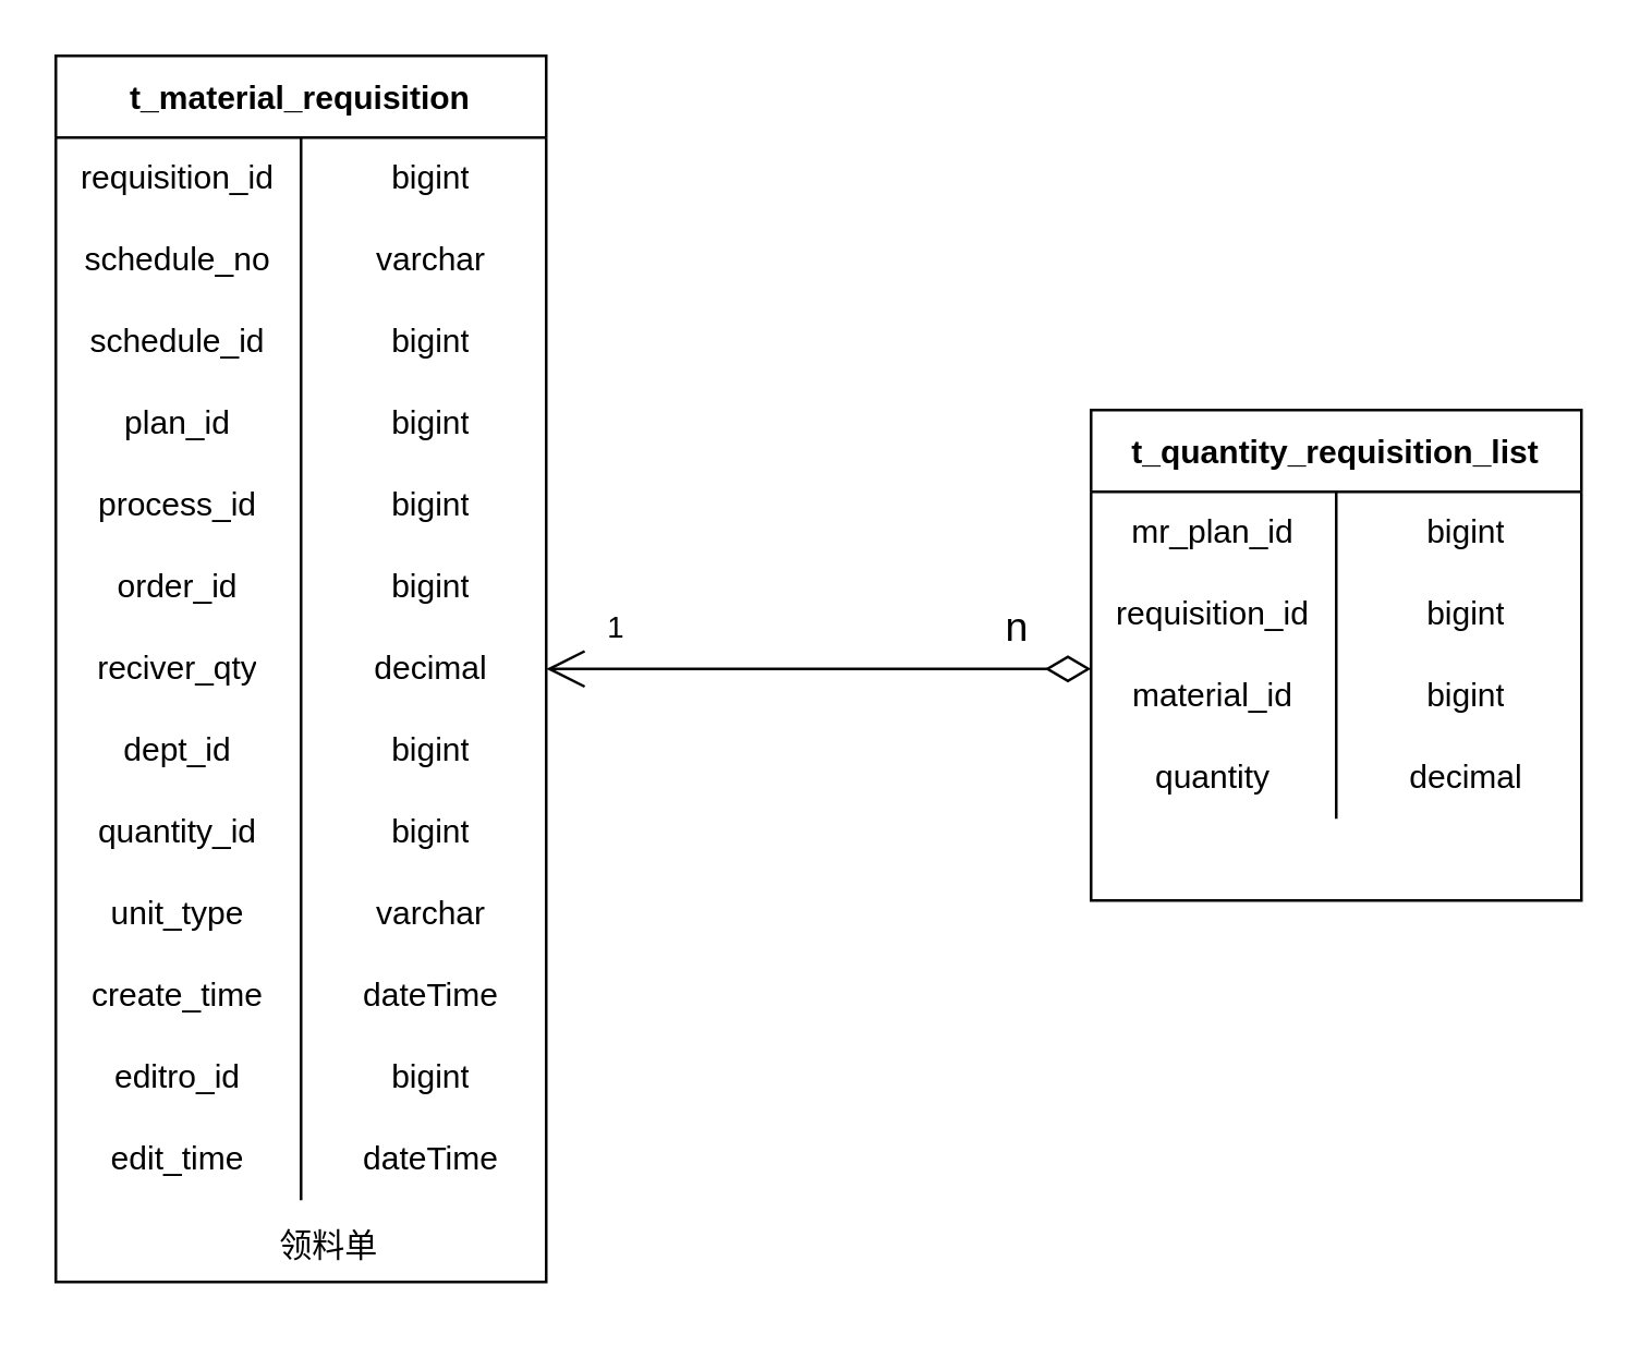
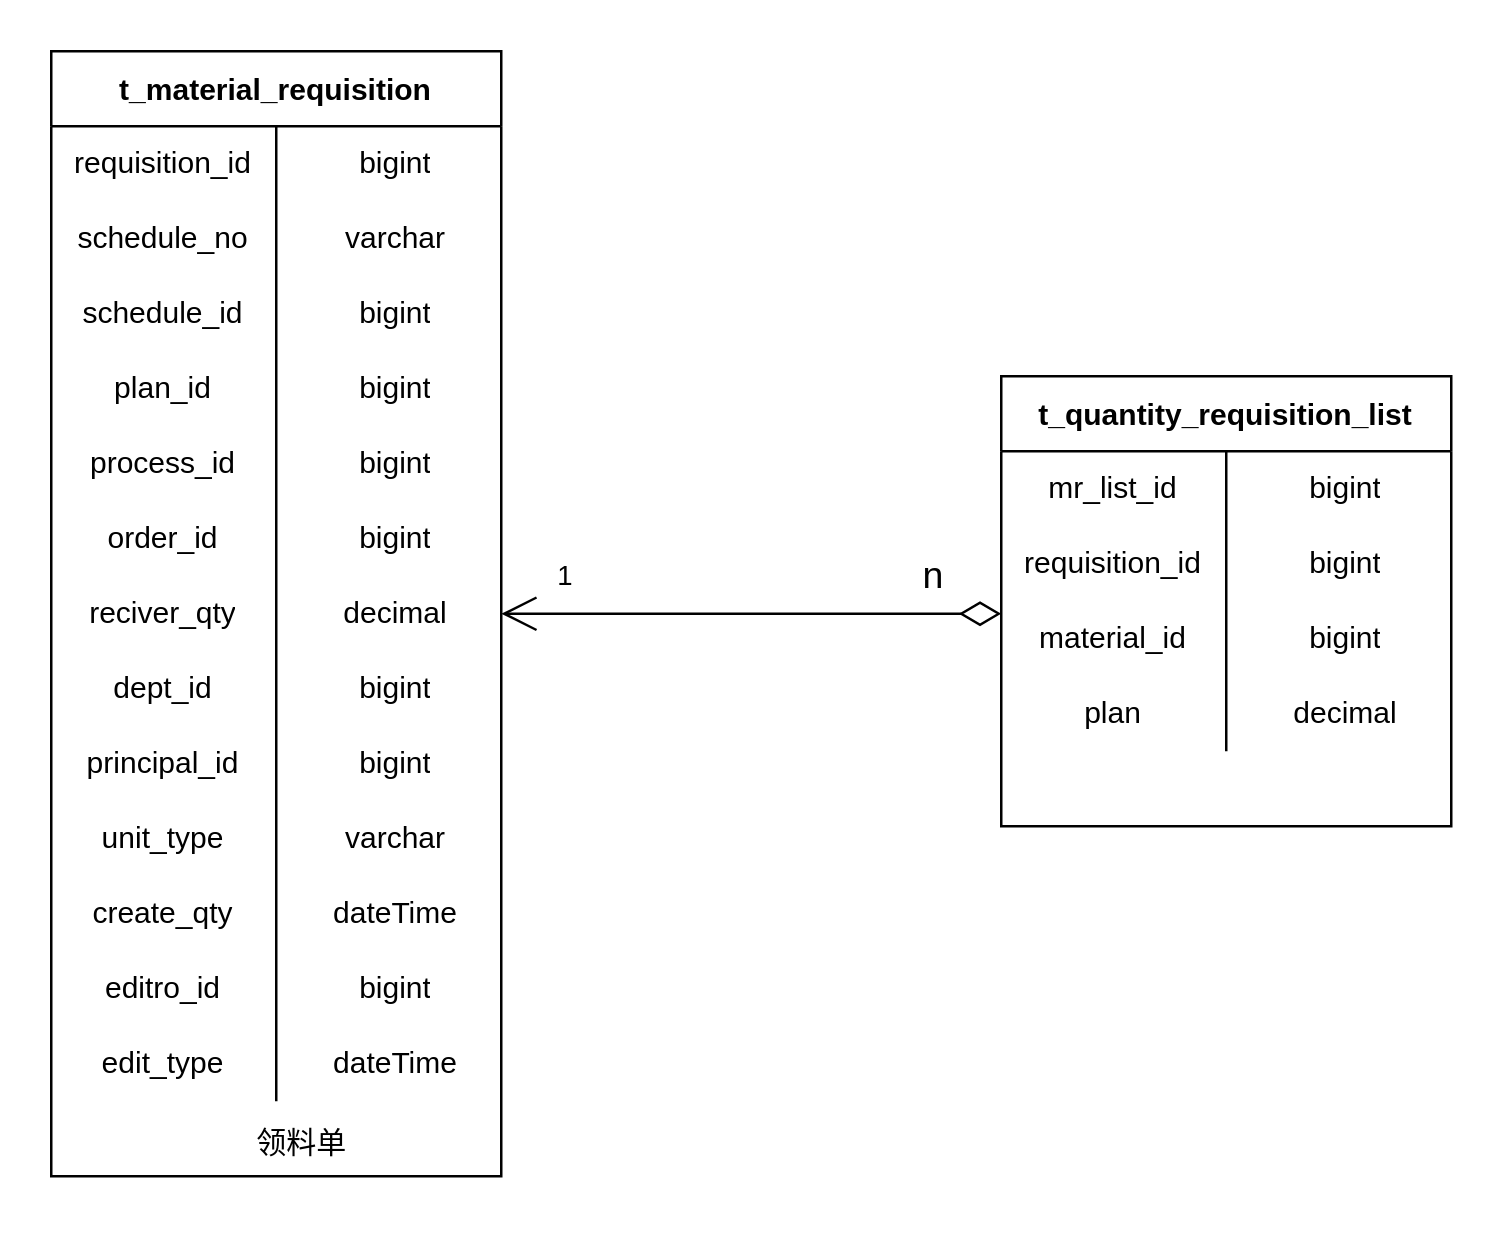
  <mxCell id="0" />
  <mxCell id="1" parent="0" />
  <mxCell id="2" value="t_material_requisition" style="shape=table;startSize=30;container=1;collapsible=0;childLayout=tableLayout;fixedRows=1;rowLines=0;fontStyle=1;" vertex="1" parent="1"><mxGeometry x="20" y="20" width="180" height="450" as="geometry" /></mxCell>
  <mxCell id="3" value="" style="shape=tableRow;horizontal=0;startSize=0;swimlaneHead=0;swimlaneBody=0;top=0;left=0;bottom=0;right=0;collapsible=0;dropTarget=0;fillColor=none;points=[[0,0.5],[1,0.5]];portConstraint=eastwest;align=center;" vertex="1" parent="2"><mxGeometry y="30" width="180" height="30" as="geometry" /></mxCell>
  <mxCell id="4" value="requisition_id" style="shape=partialRectangle;html=1;whiteSpace=wrap;connectable=0;fillColor=none;top=0;left=0;bottom=0;right=0;overflow=hidden;pointerEvents=1;" vertex="1" parent="3"><mxGeometry width="90" height="30" as="geometry"><mxRectangle width="90" height="30" as="alternateBounds" /></mxGeometry></mxCell>
  <mxCell id="5" value="bigint" style="shape=partialRectangle;html=1;whiteSpace=wrap;connectable=0;fillColor=none;top=0;left=0;bottom=0;right=0;align=center;spacingLeft=6;overflow=hidden;" vertex="1" parent="3"><mxGeometry x="90" width="90" height="30" as="geometry"><mxRectangle width="90" height="30" as="alternateBounds" /></mxGeometry></mxCell>
  <mxCell id="6" value="" style="shape=tableRow;horizontal=0;startSize=0;swimlaneHead=0;swimlaneBody=0;top=0;left=0;bottom=0;right=0;collapsible=0;dropTarget=0;fillColor=none;points=[[0,0.5],[1,0.5]];portConstraint=eastwest;" vertex="1" parent="2"><mxGeometry y="60" width="180" height="30" as="geometry" /></mxCell>
  <mxCell id="7" value="schedule_no" style="shape=partialRectangle;html=1;whiteSpace=wrap;connectable=0;fillColor=none;top=0;left=0;bottom=0;right=0;overflow=hidden;" vertex="1" parent="6"><mxGeometry width="90" height="30" as="geometry"><mxRectangle width="90" height="30" as="alternateBounds" /></mxGeometry></mxCell>
  <mxCell id="8" value="varchar" style="shape=partialRectangle;html=1;whiteSpace=wrap;connectable=0;fillColor=none;top=0;left=0;bottom=0;right=0;align=center;spacingLeft=6;overflow=hidden;" vertex="1" parent="6"><mxGeometry x="90" width="90" height="30" as="geometry"><mxRectangle width="90" height="30" as="alternateBounds" /></mxGeometry></mxCell>
  <mxCell id="9" value="" style="shape=tableRow;horizontal=0;startSize=0;swimlaneHead=0;swimlaneBody=0;top=0;left=0;bottom=0;right=0;collapsible=0;dropTarget=0;fillColor=none;points=[[0,0.5],[1,0.5]];portConstraint=eastwest;" vertex="1" parent="2"><mxGeometry y="90" width="180" height="30" as="geometry" /></mxCell>
  <mxCell id="10" value="schedule_id" style="shape=partialRectangle;html=1;whiteSpace=wrap;connectable=0;fillColor=none;top=0;left=0;bottom=0;right=0;overflow=hidden;" vertex="1" parent="9"><mxGeometry width="90" height="30" as="geometry"><mxRectangle width="90" height="30" as="alternateBounds" /></mxGeometry></mxCell>
  <mxCell id="11" value="bigint" style="shape=partialRectangle;html=1;whiteSpace=wrap;connectable=0;fillColor=none;top=0;left=0;bottom=0;right=0;align=center;spacingLeft=6;overflow=hidden;" vertex="1" parent="9"><mxGeometry x="90" width="90" height="30" as="geometry"><mxRectangle width="90" height="30" as="alternateBounds" /></mxGeometry></mxCell>
  <mxCell id="12" style="shape=tableRow;horizontal=0;startSize=0;swimlaneHead=0;swimlaneBody=0;top=0;left=0;bottom=0;right=0;collapsible=0;dropTarget=0;fillColor=none;points=[[0,0.5],[1,0.5]];portConstraint=eastwest;" vertex="1" parent="2"><mxGeometry y="120" width="180" height="30" as="geometry" /></mxCell>
  <mxCell id="13" value="plan_id" style="shape=partialRectangle;html=1;whiteSpace=wrap;connectable=0;fillColor=none;top=0;left=0;bottom=0;right=0;overflow=hidden;" vertex="1" parent="12"><mxGeometry width="90" height="30" as="geometry"><mxRectangle width="90" height="30" as="alternateBounds" /></mxGeometry></mxCell>
  <mxCell id="14" value="bigint" style="shape=partialRectangle;html=1;whiteSpace=wrap;connectable=0;fillColor=none;top=0;left=0;bottom=0;right=0;align=center;spacingLeft=6;overflow=hidden;" vertex="1" parent="12"><mxGeometry x="90" width="90" height="30" as="geometry"><mxRectangle width="90" height="30" as="alternateBounds" /></mxGeometry></mxCell>
  <mxCell id="15" style="shape=tableRow;horizontal=0;startSize=0;swimlaneHead=0;swimlaneBody=0;top=0;left=0;bottom=0;right=0;collapsible=0;dropTarget=0;fillColor=none;points=[[0,0.5],[1,0.5]];portConstraint=eastwest;" vertex="1" parent="2"><mxGeometry y="150" width="180" height="30" as="geometry" /></mxCell>
  <mxCell id="16" value="process_id" style="shape=partialRectangle;html=1;whiteSpace=wrap;connectable=0;fillColor=none;top=0;left=0;bottom=0;right=0;overflow=hidden;" vertex="1" parent="15"><mxGeometry width="90" height="30" as="geometry"><mxRectangle width="90" height="30" as="alternateBounds" /></mxGeometry></mxCell>
  <mxCell id="17" value="bigint" style="shape=partialRectangle;html=1;whiteSpace=wrap;connectable=0;fillColor=none;top=0;left=0;bottom=0;right=0;align=center;spacingLeft=6;overflow=hidden;" vertex="1" parent="15"><mxGeometry x="90" width="90" height="30" as="geometry"><mxRectangle width="90" height="30" as="alternateBounds" /></mxGeometry></mxCell>
  <mxCell id="18" style="shape=tableRow;horizontal=0;startSize=0;swimlaneHead=0;swimlaneBody=0;top=0;left=0;bottom=0;right=0;collapsible=0;dropTarget=0;fillColor=none;points=[[0,0.5],[1,0.5]];portConstraint=eastwest;" vertex="1" parent="2"><mxGeometry y="180" width="180" height="30" as="geometry" /></mxCell>
  <mxCell id="19" value="order_id" style="shape=partialRectangle;html=1;whiteSpace=wrap;connectable=0;fillColor=none;top=0;left=0;bottom=0;right=0;overflow=hidden;" vertex="1" parent="18"><mxGeometry width="90" height="30" as="geometry"><mxRectangle width="90" height="30" as="alternateBounds" /></mxGeometry></mxCell>
  <mxCell id="20" value="bigint" style="shape=partialRectangle;html=1;whiteSpace=wrap;connectable=0;fillColor=none;top=0;left=0;bottom=0;right=0;align=center;spacingLeft=6;overflow=hidden;" vertex="1" parent="18"><mxGeometry x="90" width="90" height="30" as="geometry"><mxRectangle width="90" height="30" as="alternateBounds" /></mxGeometry></mxCell>
  <mxCell id="21" style="shape=tableRow;horizontal=0;startSize=0;swimlaneHead=0;swimlaneBody=0;top=0;left=0;bottom=0;right=0;collapsible=0;dropTarget=0;fillColor=none;points=[[0,0.5],[1,0.5]];portConstraint=eastwest;" vertex="1" parent="2"><mxGeometry y="210" width="180" height="30" as="geometry" /></mxCell>
  <mxCell id="22" value="reciver_qty" style="shape=partialRectangle;html=1;whiteSpace=wrap;connectable=0;fillColor=none;top=0;left=0;bottom=0;right=0;overflow=hidden;" vertex="1" parent="21"><mxGeometry width="90" height="30" as="geometry"><mxRectangle width="90" height="30" as="alternateBounds" /></mxGeometry></mxCell>
  <mxCell id="23" value="decimal" style="shape=partialRectangle;html=1;whiteSpace=wrap;connectable=0;fillColor=none;top=0;left=0;bottom=0;right=0;align=center;spacingLeft=6;overflow=hidden;" vertex="1" parent="21"><mxGeometry x="90" width="90" height="30" as="geometry"><mxRectangle width="90" height="30" as="alternateBounds" /></mxGeometry></mxCell>
  <mxCell id="24" style="shape=tableRow;horizontal=0;startSize=0;swimlaneHead=0;swimlaneBody=0;top=0;left=0;bottom=0;right=0;collapsible=0;dropTarget=0;fillColor=none;points=[[0,0.5],[1,0.5]];portConstraint=eastwest;" vertex="1" parent="2"><mxGeometry y="240" width="180" height="30" as="geometry" /></mxCell>
  <mxCell id="25" value="dept_id" style="shape=partialRectangle;html=1;whiteSpace=wrap;connectable=0;fillColor=none;top=0;left=0;bottom=0;right=0;overflow=hidden;" vertex="1" parent="24"><mxGeometry width="90" height="30" as="geometry"><mxRectangle width="90" height="30" as="alternateBounds" /></mxGeometry></mxCell>
  <mxCell id="26" value="bigint" style="shape=partialRectangle;html=1;whiteSpace=wrap;connectable=0;fillColor=none;top=0;left=0;bottom=0;right=0;align=center;spacingLeft=6;overflow=hidden;" vertex="1" parent="24"><mxGeometry x="90" width="90" height="30" as="geometry"><mxRectangle width="90" height="30" as="alternateBounds" /></mxGeometry></mxCell>
  <mxCell id="27" style="shape=tableRow;horizontal=0;startSize=0;swimlaneHead=0;swimlaneBody=0;top=0;left=0;bottom=0;right=0;collapsible=0;dropTarget=0;fillColor=none;points=[[0,0.5],[1,0.5]];portConstraint=eastwest;" vertex="1" parent="2"><mxGeometry y="270" width="180" height="30" as="geometry" /></mxCell>
- <mxCell id="28" value="quantity_id" style="shape=partialRectangle;html=1;whiteSpace=wrap;connectable=0;fillColor=none;top=0;left=0;bottom=0;right=0;overflow=hidden;" vertex="1" parent="27"><mxGeometry width="90" height="30" as="geometry"><mxRectangle width="90" height="30" as="alternateBounds" /></mxGeometry></mxCell>
+ <mxCell id="28" value="principal_id" style="shape=partialRectangle;html=1;whiteSpace=wrap;connectable=0;fillColor=none;top=0;left=0;bottom=0;right=0;overflow=hidden;" vertex="1" parent="27"><mxGeometry width="90" height="30" as="geometry"><mxRectangle width="90" height="30" as="alternateBounds" /></mxGeometry></mxCell>
  <mxCell id="29" value="bigint" style="shape=partialRectangle;html=1;whiteSpace=wrap;connectable=0;fillColor=none;top=0;left=0;bottom=0;right=0;align=center;spacingLeft=6;overflow=hidden;" vertex="1" parent="27"><mxGeometry x="90" width="90" height="30" as="geometry"><mxRectangle width="90" height="30" as="alternateBounds" /></mxGeometry></mxCell>
  <mxCell id="30" style="shape=tableRow;horizontal=0;startSize=0;swimlaneHead=0;swimlaneBody=0;top=0;left=0;bottom=0;right=0;collapsible=0;dropTarget=0;fillColor=none;points=[[0,0.5],[1,0.5]];portConstraint=eastwest;" vertex="1" parent="2"><mxGeometry y="300" width="180" height="30" as="geometry" /></mxCell>
  <mxCell id="31" value="unit_type" style="shape=partialRectangle;html=1;whiteSpace=wrap;connectable=0;fillColor=none;top=0;left=0;bottom=0;right=0;overflow=hidden;" vertex="1" parent="30"><mxGeometry width="90" height="30" as="geometry"><mxRectangle width="90" height="30" as="alternateBounds" /></mxGeometry></mxCell>
  <mxCell id="32" value="varchar" style="shape=partialRectangle;html=1;whiteSpace=wrap;connectable=0;fillColor=none;top=0;left=0;bottom=0;right=0;align=center;spacingLeft=6;overflow=hidden;" vertex="1" parent="30"><mxGeometry x="90" width="90" height="30" as="geometry"><mxRectangle width="90" height="30" as="alternateBounds" /></mxGeometry></mxCell>
  <mxCell id="33" style="shape=tableRow;horizontal=0;startSize=0;swimlaneHead=0;swimlaneBody=0;top=0;left=0;bottom=0;right=0;collapsible=0;dropTarget=0;fillColor=none;points=[[0,0.5],[1,0.5]];portConstraint=eastwest;" vertex="1" parent="2"><mxGeometry y="330" width="180" height="30" as="geometry" /></mxCell>
- <mxCell id="34" value="create_time" style="shape=partialRectangle;html=1;whiteSpace=wrap;connectable=0;fillColor=none;top=0;left=0;bottom=0;right=0;overflow=hidden;" vertex="1" parent="33"><mxGeometry width="90" height="30" as="geometry"><mxRectangle width="90" height="30" as="alternateBounds" /></mxGeometry></mxCell>
+ <mxCell id="34" value="create_qty" style="shape=partialRectangle;html=1;whiteSpace=wrap;connectable=0;fillColor=none;top=0;left=0;bottom=0;right=0;overflow=hidden;" vertex="1" parent="33"><mxGeometry width="90" height="30" as="geometry"><mxRectangle width="90" height="30" as="alternateBounds" /></mxGeometry></mxCell>
  <mxCell id="35" value="dateTime" style="shape=partialRectangle;html=1;whiteSpace=wrap;connectable=0;fillColor=none;top=0;left=0;bottom=0;right=0;align=center;spacingLeft=6;overflow=hidden;" vertex="1" parent="33"><mxGeometry x="90" width="90" height="30" as="geometry"><mxRectangle width="90" height="30" as="alternateBounds" /></mxGeometry></mxCell>
  <mxCell id="36" style="shape=tableRow;horizontal=0;startSize=0;swimlaneHead=0;swimlaneBody=0;top=0;left=0;bottom=0;right=0;collapsible=0;dropTarget=0;fillColor=none;points=[[0,0.5],[1,0.5]];portConstraint=eastwest;" vertex="1" parent="2"><mxGeometry y="360" width="180" height="30" as="geometry" /></mxCell>
  <mxCell id="37" value="editro_id" style="shape=partialRectangle;html=1;whiteSpace=wrap;connectable=0;fillColor=none;top=0;left=0;bottom=0;right=0;overflow=hidden;" vertex="1" parent="36"><mxGeometry width="90" height="30" as="geometry"><mxRectangle width="90" height="30" as="alternateBounds" /></mxGeometry></mxCell>
  <mxCell id="38" value="bigint" style="shape=partialRectangle;html=1;whiteSpace=wrap;connectable=0;fillColor=none;top=0;left=0;bottom=0;right=0;align=center;spacingLeft=6;overflow=hidden;" vertex="1" parent="36"><mxGeometry x="90" width="90" height="30" as="geometry"><mxRectangle width="90" height="30" as="alternateBounds" /></mxGeometry></mxCell>
  <mxCell id="39" style="shape=tableRow;horizontal=0;startSize=0;swimlaneHead=0;swimlaneBody=0;top=0;left=0;bottom=0;right=0;collapsible=0;dropTarget=0;fillColor=none;points=[[0,0.5],[1,0.5]];portConstraint=eastwest;" vertex="1" parent="2"><mxGeometry y="390" width="180" height="30" as="geometry" /></mxCell>
- <mxCell id="40" value="edit_time" style="shape=partialRectangle;html=1;whiteSpace=wrap;connectable=0;fillColor=none;top=0;left=0;bottom=0;right=0;overflow=hidden;" vertex="1" parent="39"><mxGeometry width="90" height="30" as="geometry"><mxRectangle width="90" height="30" as="alternateBounds" /></mxGeometry></mxCell>
+ <mxCell id="40" value="edit_type" style="shape=partialRectangle;html=1;whiteSpace=wrap;connectable=0;fillColor=none;top=0;left=0;bottom=0;right=0;overflow=hidden;" vertex="1" parent="39"><mxGeometry width="90" height="30" as="geometry"><mxRectangle width="90" height="30" as="alternateBounds" /></mxGeometry></mxCell>
  <mxCell id="41" value="dateTime" style="shape=partialRectangle;html=1;whiteSpace=wrap;connectable=0;fillColor=none;top=0;left=0;bottom=0;right=0;align=center;spacingLeft=6;overflow=hidden;" vertex="1" parent="39"><mxGeometry x="90" width="90" height="30" as="geometry"><mxRectangle width="90" height="30" as="alternateBounds" /></mxGeometry></mxCell>
  <mxCell id="42" value="领料单" style="text;html=1;align=center;verticalAlign=middle;resizable=0;points=[];autosize=1;strokeColor=none;fillColor=none;" vertex="1" parent="1"><mxGeometry x="90" y="442" width="60" height="30" as="geometry" /></mxCell>
  <mxCell id="43" value="t_quantity_requisition_list" style="shape=table;startSize=30;container=1;collapsible=0;childLayout=tableLayout;fixedRows=1;rowLines=0;fontStyle=1;" vertex="1" parent="1"><mxGeometry x="400" y="150" width="180" height="180" as="geometry" /></mxCell>
  <mxCell id="44" value="" style="shape=tableRow;horizontal=0;startSize=0;swimlaneHead=0;swimlaneBody=0;top=0;left=0;bottom=0;right=0;collapsible=0;dropTarget=0;fillColor=none;points=[[0,0.5],[1,0.5]];portConstraint=eastwest;" vertex="1" parent="43"><mxGeometry y="30" width="180" height="30" as="geometry" /></mxCell>
- <mxCell id="45" value="mr_plan_id" style="shape=partialRectangle;html=1;whiteSpace=wrap;connectable=0;fillColor=none;top=0;left=0;bottom=0;right=0;overflow=hidden;pointerEvents=1;" vertex="1" parent="44"><mxGeometry width="90" height="30" as="geometry"><mxRectangle width="90" height="30" as="alternateBounds" /></mxGeometry></mxCell>
+ <mxCell id="45" value="mr_list_id" style="shape=partialRectangle;html=1;whiteSpace=wrap;connectable=0;fillColor=none;top=0;left=0;bottom=0;right=0;overflow=hidden;pointerEvents=1;" vertex="1" parent="44"><mxGeometry width="90" height="30" as="geometry"><mxRectangle width="90" height="30" as="alternateBounds" /></mxGeometry></mxCell>
  <mxCell id="46" value="bigint" style="shape=partialRectangle;html=1;whiteSpace=wrap;connectable=0;fillColor=none;top=0;left=0;bottom=0;right=0;align=center;spacingLeft=6;overflow=hidden;" vertex="1" parent="44"><mxGeometry x="90" width="90" height="30" as="geometry"><mxRectangle width="90" height="30" as="alternateBounds" /></mxGeometry></mxCell>
  <mxCell id="47" value="" style="shape=tableRow;horizontal=0;startSize=0;swimlaneHead=0;swimlaneBody=0;top=0;left=0;bottom=0;right=0;collapsible=0;dropTarget=0;fillColor=none;points=[[0,0.5],[1,0.5]];portConstraint=eastwest;" vertex="1" parent="43"><mxGeometry y="60" width="180" height="30" as="geometry" /></mxCell>
  <mxCell id="48" value="requisition_id" style="shape=partialRectangle;html=1;whiteSpace=wrap;connectable=0;fillColor=none;top=0;left=0;bottom=0;right=0;overflow=hidden;" vertex="1" parent="47"><mxGeometry width="90" height="30" as="geometry"><mxRectangle width="90" height="30" as="alternateBounds" /></mxGeometry></mxCell>
  <mxCell id="49" value="bigint" style="shape=partialRectangle;html=1;whiteSpace=wrap;connectable=0;fillColor=none;top=0;left=0;bottom=0;right=0;align=center;spacingLeft=6;overflow=hidden;" vertex="1" parent="47"><mxGeometry x="90" width="90" height="30" as="geometry"><mxRectangle width="90" height="30" as="alternateBounds" /></mxGeometry></mxCell>
  <mxCell id="50" value="" style="shape=tableRow;horizontal=0;startSize=0;swimlaneHead=0;swimlaneBody=0;top=0;left=0;bottom=0;right=0;collapsible=0;dropTarget=0;fillColor=none;points=[[0,0.5],[1,0.5]];portConstraint=eastwest;" vertex="1" parent="43"><mxGeometry y="90" width="180" height="30" as="geometry" /></mxCell>
  <mxCell id="51" value="material_id" style="shape=partialRectangle;html=1;whiteSpace=wrap;connectable=0;fillColor=none;top=0;left=0;bottom=0;right=0;overflow=hidden;" vertex="1" parent="50"><mxGeometry width="90" height="30" as="geometry"><mxRectangle width="90" height="30" as="alternateBounds" /></mxGeometry></mxCell>
  <mxCell id="52" value="bigint" style="shape=partialRectangle;html=1;whiteSpace=wrap;connectable=0;fillColor=none;top=0;left=0;bottom=0;right=0;align=center;spacingLeft=6;overflow=hidden;" vertex="1" parent="50"><mxGeometry x="90" width="90" height="30" as="geometry"><mxRectangle width="90" height="30" as="alternateBounds" /></mxGeometry></mxCell>
  <mxCell id="53" style="shape=tableRow;horizontal=0;startSize=0;swimlaneHead=0;swimlaneBody=0;top=0;left=0;bottom=0;right=0;collapsible=0;dropTarget=0;fillColor=none;points=[[0,0.5],[1,0.5]];portConstraint=eastwest;" vertex="1" parent="43"><mxGeometry y="120" width="180" height="30" as="geometry" /></mxCell>
- <mxCell id="54" value="quantity" style="shape=partialRectangle;html=1;whiteSpace=wrap;connectable=0;fillColor=none;top=0;left=0;bottom=0;right=0;overflow=hidden;" vertex="1" parent="53"><mxGeometry width="90" height="30" as="geometry"><mxRectangle width="90" height="30" as="alternateBounds" /></mxGeometry></mxCell>
+ <mxCell id="54" value="plan" style="shape=partialRectangle;html=1;whiteSpace=wrap;connectable=0;fillColor=none;top=0;left=0;bottom=0;right=0;overflow=hidden;" vertex="1" parent="53"><mxGeometry width="90" height="30" as="geometry"><mxRectangle width="90" height="30" as="alternateBounds" /></mxGeometry></mxCell>
  <mxCell id="55" value="decimal" style="shape=partialRectangle;html=1;whiteSpace=wrap;connectable=0;fillColor=none;top=0;left=0;bottom=0;right=0;align=center;spacingLeft=6;overflow=hidden;" vertex="1" parent="53"><mxGeometry x="90" width="90" height="30" as="geometry"><mxRectangle width="90" height="30" as="alternateBounds" /></mxGeometry></mxCell>
  <mxCell id="56" value="" style="endArrow=open;html=1;endSize=12;startArrow=diamondThin;startSize=14;startFill=0;edgeStyle=orthogonalEdgeStyle;rounded=0;exitX=0;exitY=0.167;exitDx=0;exitDy=0;exitPerimeter=0;entryX=1;entryY=0.5;entryDx=0;entryDy=0;" edge="1" parent="1" source="50" target="21"><mxGeometry relative="1" as="geometry"><mxPoint x="240" y="300" as="sourcePoint" /><mxPoint x="400" y="300" as="targetPoint" /></mxGeometry></mxCell>
  <mxCell id="57" value="n" style="edgeLabel;resizable=0;html=1;align=left;verticalAlign=top;fontSize=15;" connectable="0" vertex="1" parent="56"><mxGeometry x="-1" relative="1" as="geometry"><mxPoint x="-33" y="-31" as="offset" /></mxGeometry></mxCell>
  <mxCell id="58" value="1" style="edgeLabel;resizable=0;html=1;align=right;verticalAlign=top;" connectable="0" vertex="1" parent="56"><mxGeometry x="1" relative="1" as="geometry"><mxPoint x="29" y="-28" as="offset" /></mxGeometry></mxCell>
